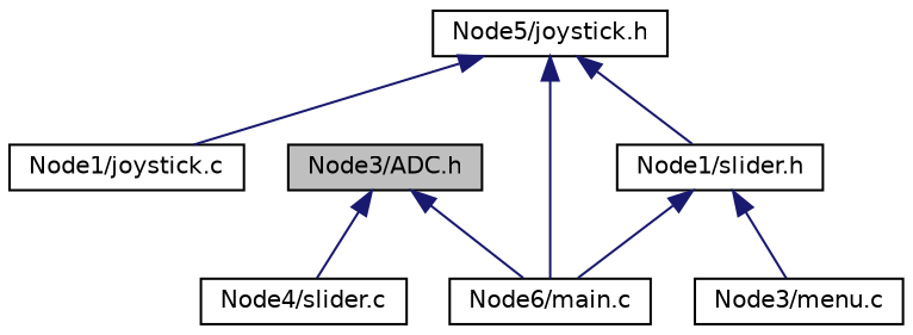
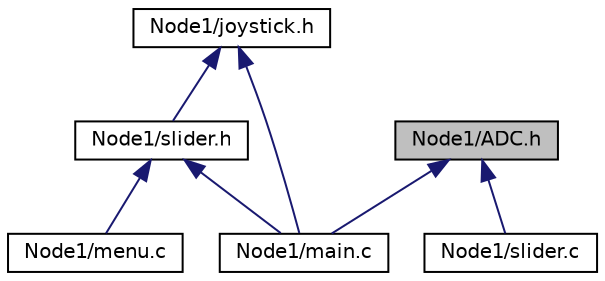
  digraph {
    node [color=black fillcolor=white fontname=Helvetica fontsize=10 shape=record style=filled]
    edge [color=midnightblue dir=back fontname=Helvetica fontsize=10 labelfontname=Helvetica labelfontsize=10 style=solid]
-   n1 [fillcolor=grey75 fontcolor=black height=0.2 label="Node3/ADC.h" width=0.4]
-   n2 [height=0.2 label="Node6/main.c" width=0.4]
-   n3 [height=0.2 label="Node4/slider.c" width=0.4]
-   n4 [height=0.2 label="Node5/joystick.h" width=0.4]
-   n5 [height=0.2 label="Node1/joystick.c" width=0.4]
+   n1 [fillcolor=grey75 fontcolor=black height=0.2 label="Node1/ADC.h" width=0.4]
+   n2 [height=0.2 label="Node1/main.c" width=0.4]
+   n3 [height=0.2 label="Node1/slider.c" width=0.4]
+   n4 [height=0.2 label="Node1/joystick.h" width=0.4]
    n6 [height=0.2 label="Node1/slider.h" width=0.4]
-   n7 [height=0.2 label="Node3/menu.c" width=0.4]
+   n7 [height=0.2 label="Node1/menu.c" width=0.4]
    n1 -> n2
    n1 -> n3
    n4 -> n2
-   n4 -> n5
    n4 -> n6
    n6 -> n2
    n6 -> n7
  }
